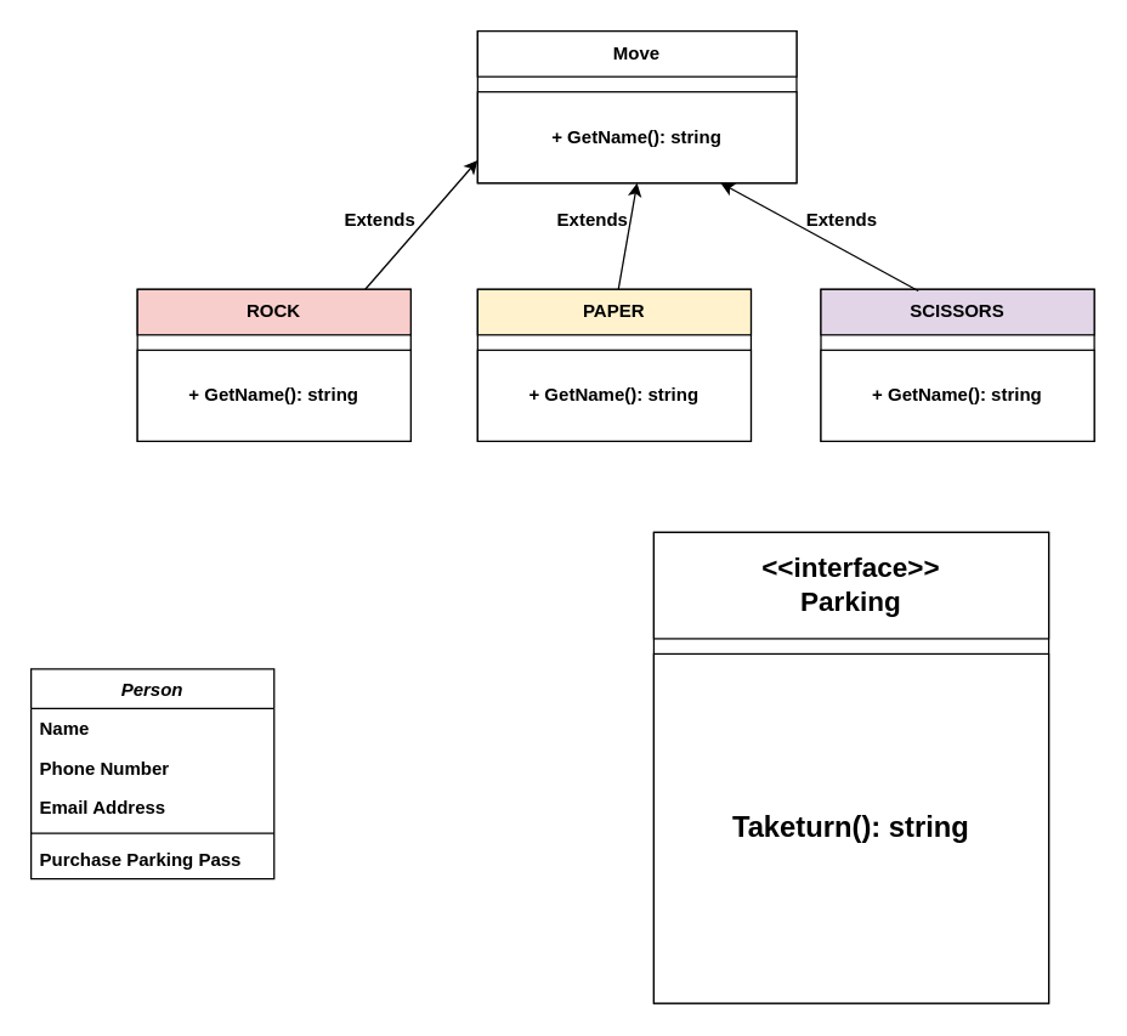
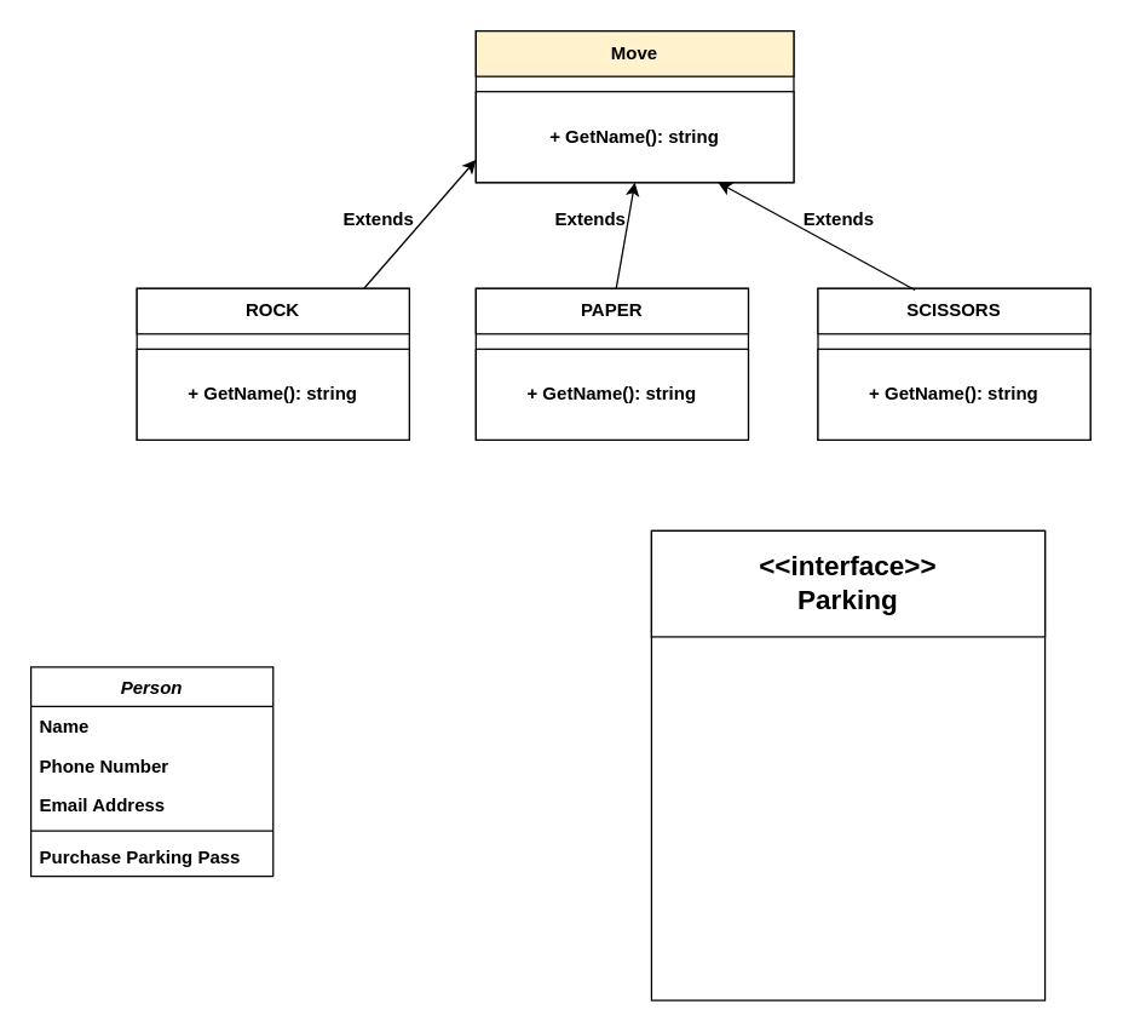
  <mxCell id="0" />
  <mxCell id="1" parent="0" />
  <mxCell id="2" value="Person" style="swimlane;fontStyle=3;align=center;verticalAlign=top;childLayout=stackLayout;horizontal=1;startSize=26;horizontalStack=0;resizeParent=1;resizeLast=0;collapsible=1;marginBottom=0;rounded=0;shadow=0;strokeWidth=1;" parent="1" vertex="1"><mxGeometry x="20" y="440" width="160" height="138" as="geometry"><mxRectangle x="230" y="140" width="160" height="26" as="alternateBounds" /></mxGeometry></mxCell>
  <mxCell id="3" value="Name" style="text;align=left;verticalAlign=top;spacingLeft=4;spacingRight=4;overflow=hidden;rotatable=0;points=[[0,0.5],[1,0.5]];portConstraint=eastwest;fontStyle=1" parent="2" vertex="1"><mxGeometry y="26" width="160" height="26" as="geometry" /></mxCell>
  <mxCell id="4" value="Phone Number" style="text;align=left;verticalAlign=top;spacingLeft=4;spacingRight=4;overflow=hidden;rotatable=0;points=[[0,0.5],[1,0.5]];portConstraint=eastwest;rounded=0;shadow=0;html=0;fontStyle=1" parent="2" vertex="1"><mxGeometry y="52" width="160" height="26" as="geometry" /></mxCell>
  <mxCell id="5" value="Email Address" style="text;align=left;verticalAlign=top;spacingLeft=4;spacingRight=4;overflow=hidden;rotatable=0;points=[[0,0.5],[1,0.5]];portConstraint=eastwest;rounded=0;shadow=0;html=0;fontStyle=1" parent="2" vertex="1"><mxGeometry y="78" width="160" height="26" as="geometry" /></mxCell>
  <mxCell id="6" value="" style="line;html=1;strokeWidth=1;align=left;verticalAlign=middle;spacingTop=-1;spacingLeft=3;spacingRight=3;rotatable=0;labelPosition=right;points=[];portConstraint=eastwest;fontStyle=1" parent="2" vertex="1"><mxGeometry y="104" width="160" height="8" as="geometry" /></mxCell>
  <mxCell id="7" value="Purchase Parking Pass" style="text;align=left;verticalAlign=top;spacingLeft=4;spacingRight=4;overflow=hidden;rotatable=0;points=[[0,0.5],[1,0.5]];portConstraint=eastwest;fontStyle=1" parent="2" vertex="1"><mxGeometry y="112" width="160" height="26" as="geometry" /></mxCell>
  <mxCell id="8" value="" style="rounded=0;whiteSpace=wrap;html=1;fontStyle=1" vertex="1" parent="1"><mxGeometry x="314" y="20" width="210" height="100" as="geometry" /></mxCell>
- <mxCell id="9" value="Move" style="rounded=0;whiteSpace=wrap;html=1;fontStyle=1" vertex="1" parent="1"><mxGeometry x="314" y="20" width="210" height="30" as="geometry" /></mxCell>
+ <mxCell id="9" value="Move" style="rounded=0;whiteSpace=wrap;html=1;fontStyle=1;fillColor=#fff2cc;" vertex="1" parent="1"><mxGeometry x="314" y="20" width="210" height="30" as="geometry" /></mxCell>
  <mxCell id="10" value="+ GetName(): string" style="rounded=0;whiteSpace=wrap;html=1;fontStyle=1" vertex="1" parent="1"><mxGeometry x="314" y="60" width="210" height="60" as="geometry" /></mxCell>
  <mxCell id="11" value="" style="rounded=0;whiteSpace=wrap;html=1;fontStyle=1" vertex="1" parent="1"><mxGeometry x="90" y="190" width="180" height="100" as="geometry" /></mxCell>
- <mxCell id="12" value="ROCK" style="rounded=0;whiteSpace=wrap;html=1;fontStyle=1;fillColor=#f8cecc;" vertex="1" parent="1"><mxGeometry x="90" y="190" width="180" height="30" as="geometry" /></mxCell>
+ <mxCell id="12" value="ROCK" style="rounded=0;whiteSpace=wrap;html=1;fontStyle=1" vertex="1" parent="1"><mxGeometry x="90" y="190" width="180" height="30" as="geometry" /></mxCell>
  <mxCell id="13" value="+ GetName(): string" style="rounded=0;whiteSpace=wrap;html=1;fontStyle=1" vertex="1" parent="1"><mxGeometry x="90" y="230" width="180" height="60" as="geometry" /></mxCell>
  <mxCell id="14" value="" style="rounded=0;whiteSpace=wrap;html=1;fontStyle=1" vertex="1" parent="1"><mxGeometry x="314" y="190" width="180" height="100" as="geometry" /></mxCell>
- <mxCell id="15" value="PAPER" style="rounded=0;whiteSpace=wrap;html=1;fontStyle=1;fillColor=#fff2cc;" vertex="1" parent="1"><mxGeometry x="314" y="190" width="180" height="30" as="geometry" /></mxCell>
+ <mxCell id="15" value="PAPER" style="rounded=0;whiteSpace=wrap;html=1;fontStyle=1" vertex="1" parent="1"><mxGeometry x="314" y="190" width="180" height="30" as="geometry" /></mxCell>
  <mxCell id="16" value="+ GetName(): string" style="rounded=0;whiteSpace=wrap;html=1;fontStyle=1" vertex="1" parent="1"><mxGeometry x="314" y="230" width="180" height="60" as="geometry" /></mxCell>
  <mxCell id="17" value="" style="rounded=0;whiteSpace=wrap;html=1;fontStyle=1" vertex="1" parent="1"><mxGeometry x="540" y="190" width="180" height="100" as="geometry" /></mxCell>
- <mxCell id="18" value="SCISSORS" style="rounded=0;whiteSpace=wrap;html=1;fontStyle=1;fillColor=#e1d5e7;" vertex="1" parent="1"><mxGeometry x="540" y="190" width="180" height="30" as="geometry" /></mxCell>
+ <mxCell id="18" value="SCISSORS" style="rounded=0;whiteSpace=wrap;html=1;fontStyle=1" vertex="1" parent="1"><mxGeometry x="540" y="190" width="180" height="30" as="geometry" /></mxCell>
  <mxCell id="19" value="+ GetName(): string" style="rounded=0;whiteSpace=wrap;html=1;fontStyle=1" vertex="1" parent="1"><mxGeometry x="540" y="230" width="180" height="60" as="geometry" /></mxCell>
  <mxCell id="20" value="" style="endArrow=classic;html=1;rounded=0;entryX=0;entryY=0.75;entryDx=0;entryDy=0;fontStyle=1" edge="1" parent="1" target="10"><mxGeometry width="50" height="50" relative="1" as="geometry"><mxPoint x="240" y="190" as="sourcePoint" /><mxPoint x="290" y="140" as="targetPoint" /></mxGeometry></mxCell>
  <mxCell id="21" value="" style="endArrow=classic;html=1;rounded=0;entryX=0.5;entryY=1;entryDx=0;entryDy=0;fontStyle=1" edge="1" parent="1" source="15" target="10"><mxGeometry width="50" height="50" relative="1" as="geometry"><mxPoint x="290" y="300" as="sourcePoint" /><mxPoint x="400" y="160" as="targetPoint" /></mxGeometry></mxCell>
  <mxCell id="22" value="" style="endArrow=classic;html=1;rounded=0;exitX=0.356;exitY=0.033;exitDx=0;exitDy=0;exitPerimeter=0;fontStyle=1" edge="1" parent="1" source="18" target="10"><mxGeometry width="50" height="50" relative="1" as="geometry"><mxPoint x="290" y="300" as="sourcePoint" /><mxPoint x="340" y="250" as="targetPoint" /></mxGeometry></mxCell>
  <mxCell id="23" value="Extends" style="text;html=1;align=center;verticalAlign=middle;whiteSpace=wrap;rounded=0;fontStyle=1" vertex="1" parent="1"><mxGeometry x="220" y="130" width="60" height="30" as="geometry" /></mxCell>
  <mxCell id="24" value="Extends" style="text;html=1;align=center;verticalAlign=middle;whiteSpace=wrap;rounded=0;fontStyle=1" vertex="1" parent="1"><mxGeometry x="360" y="130" width="60" height="30" as="geometry" /></mxCell>
  <mxCell id="25" value="Extends" style="text;html=1;align=center;verticalAlign=middle;whiteSpace=wrap;rounded=0;fontStyle=1" vertex="1" parent="1"><mxGeometry x="524" y="130" width="60" height="30" as="geometry" /></mxCell>
  <mxCell id="26" value="" style="rounded=0;whiteSpace=wrap;html=1;" vertex="1" parent="1"><mxGeometry x="430" y="350" width="260" height="310" as="geometry" /></mxCell>
  <mxCell id="27" value="&lt;b&gt;&amp;lt;&amp;lt;interface&amp;gt;&amp;gt;&lt;/b&gt;&lt;div&gt;&lt;b&gt;Parking&lt;/b&gt;&lt;/div&gt;" style="rounded=0;whiteSpace=wrap;html=1;fontSize=18;" vertex="1" parent="1"><mxGeometry x="430" y="350" width="260" height="70" as="geometry" /></mxCell>
- <mxCell id="28" value="&lt;font style=&quot;font-size: 19px;&quot;&gt;&lt;b style=&quot;&quot;&gt;Taketurn(): string&lt;/b&gt;&lt;/font&gt;" style="rounded=0;whiteSpace=wrap;html=1;" vertex="1" parent="1"><mxGeometry x="430" y="430" width="260" height="230" as="geometry" /></mxCell>
